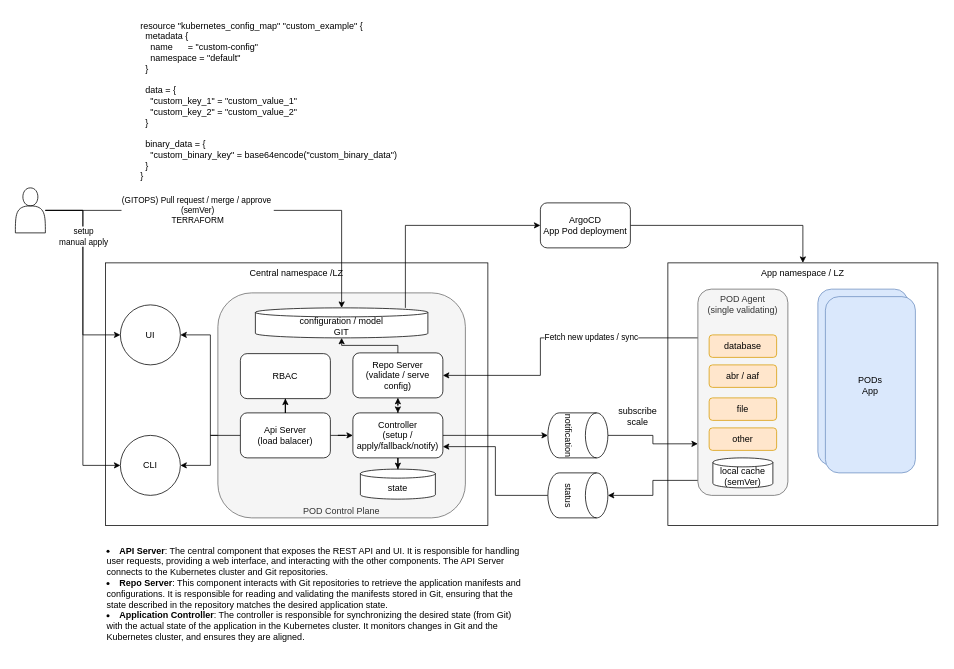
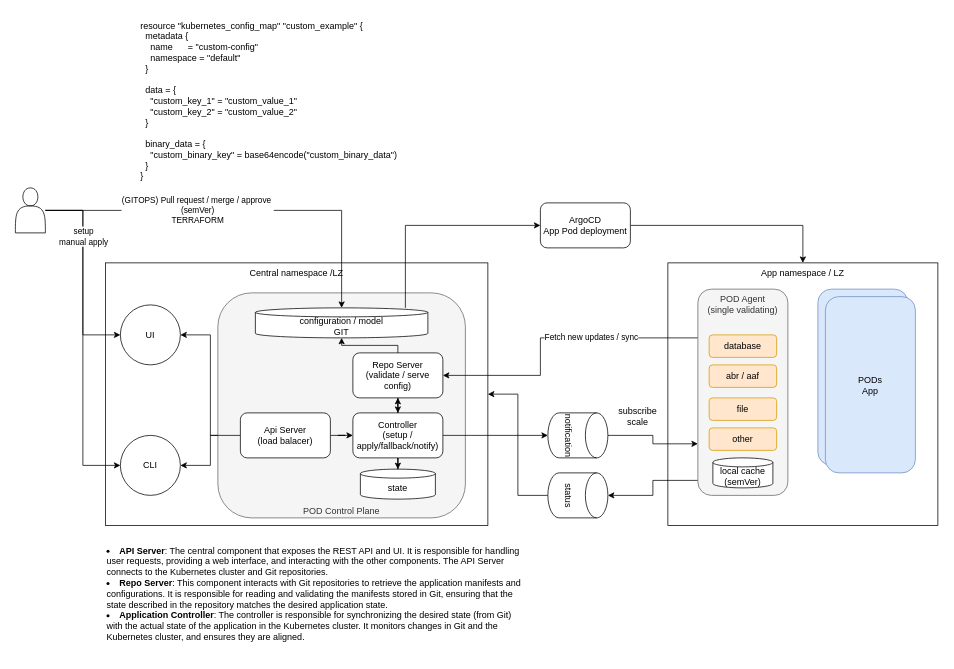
  <mxCell id="0" />
  <mxCell id="1" parent="0" />
  <mxCell id="2" value="App namespace / LZ" style="rounded=0;whiteSpace=wrap;html=1;verticalAlign=top;" vertex="1" parent="1"><mxGeometry x="890" y="350" width="360" height="350" as="geometry" /></mxCell>
  <mxCell id="3" value="Central namespace /LZ" style="rounded=0;whiteSpace=wrap;html=1;verticalAlign=top;" vertex="1" parent="1"><mxGeometry x="140" y="350" width="510" height="350" as="geometry" /></mxCell>
  <mxCell id="4" style="edgeStyle=orthogonalEdgeStyle;rounded=0;orthogonalLoop=1;jettySize=auto;html=1;entryX=1;entryY=0.5;entryDx=0;entryDy=0;exitX=0;exitY=0.5;exitDx=0;exitDy=0;" edge="1" parent="1" source="13" target="22"><mxGeometry relative="1" as="geometry" /></mxCell>
  <mxCell id="5" value="POD Control Plane" style="rounded=1;whiteSpace=wrap;html=1;fillColor=#f5f5f5;fontColor=#333333;strokeColor=#666666;verticalAlign=bottom;" vertex="1" parent="1"><mxGeometry x="290" y="390" width="330" height="300" as="geometry" /></mxCell>
  <mxCell id="6" style="edgeStyle=orthogonalEdgeStyle;rounded=0;orthogonalLoop=1;jettySize=auto;html=1;entryX=1;entryY=0.5;entryDx=0;entryDy=0;" edge="1" parent="1" source="9" target="31"><mxGeometry relative="1" as="geometry"><Array as="points"><mxPoint x="720" y="450" /><mxPoint x="720" y="500" /></Array></mxGeometry></mxCell>
  <mxCell id="7" value="Fetch new updates / sync" style="edgeLabel;html=1;align=center;verticalAlign=middle;resizable=0;points=[];" vertex="1" connectable="0" parent="6"><mxGeometry x="-0.267" y="-2" relative="1" as="geometry"><mxPoint as="offset" /></mxGeometry></mxCell>
  <mxCell id="8" style="edgeStyle=orthogonalEdgeStyle;rounded=0;orthogonalLoop=1;jettySize=auto;html=1;" edge="1" parent="1" source="9" target="43"><mxGeometry relative="1" as="geometry"><Array as="points"><mxPoint x="870" y="640" /><mxPoint x="870" y="660" /></Array></mxGeometry></mxCell>
  <mxCell id="9" value="POD Agent&lt;br&gt;(single validating)" style="rounded=1;whiteSpace=wrap;html=1;verticalAlign=top;fillColor=#f5f5f5;fontColor=#333333;strokeColor=#666666;" vertex="1" parent="1"><mxGeometry x="930" y="385" width="120" height="275" as="geometry" /></mxCell>
  <mxCell id="10" style="edgeStyle=orthogonalEdgeStyle;rounded=0;orthogonalLoop=1;jettySize=auto;html=1;" edge="1" parent="1" source="13" target="17"><mxGeometry relative="1" as="geometry" /></mxCell>
  <mxCell id="11" style="edgeStyle=orthogonalEdgeStyle;rounded=0;orthogonalLoop=1;jettySize=auto;html=1;" edge="1" parent="1" source="13" target="23"><mxGeometry relative="1" as="geometry" /></mxCell>
- <mxCell id="12" style="edgeStyle=orthogonalEdgeStyle;rounded=0;orthogonalLoop=1;jettySize=auto;html=1;" edge="1" parent="1" source="13" target="41"><mxGeometry relative="1" as="geometry" /></mxCell>
  <mxCell id="13" value="Api Server&lt;br&gt;(load balacer)" style="rounded=1;whiteSpace=wrap;html=1;" vertex="1" parent="1"><mxGeometry x="320" y="550" width="120" height="60" as="geometry" /></mxCell>
  <mxCell id="14" style="edgeStyle=orthogonalEdgeStyle;rounded=0;orthogonalLoop=1;jettySize=auto;html=1;entryX=0.5;entryY=1;entryDx=0;entryDy=0;entryPerimeter=0;" edge="1" parent="1" source="31" target="20"><mxGeometry relative="1" as="geometry"><Array as="points"><mxPoint x="530" y="460" /><mxPoint x="455" y="460" /></Array></mxGeometry></mxCell>
  <mxCell id="15" style="edgeStyle=orthogonalEdgeStyle;rounded=0;orthogonalLoop=1;jettySize=auto;html=1;" edge="1" parent="1" source="17" target="27"><mxGeometry relative="1" as="geometry" /></mxCell>
  <mxCell id="16" style="edgeStyle=orthogonalEdgeStyle;rounded=0;orthogonalLoop=1;jettySize=auto;html=1;entryX=0.5;entryY=0;entryDx=0;entryDy=0;entryPerimeter=0;" edge="1" parent="1" source="17" target="44"><mxGeometry relative="1" as="geometry" /></mxCell>
  <mxCell id="17" value="Controller&lt;br&gt;(setup / apply/fallback/notify)" style="rounded=1;whiteSpace=wrap;html=1;" vertex="1" parent="1"><mxGeometry x="470" y="550" width="120" height="60" as="geometry" /></mxCell>
  <mxCell id="18" value="PODs&lt;br&gt;App&lt;br&gt;" style="rounded=1;whiteSpace=wrap;html=1;fillColor=#dae8fc;strokeColor=#6c8ebf;" vertex="1" parent="1"><mxGeometry x="1090" y="385" width="120" height="235" as="geometry" /></mxCell>
  <mxCell id="19" style="edgeStyle=orthogonalEdgeStyle;rounded=0;orthogonalLoop=1;jettySize=auto;html=1;entryX=0;entryY=0.5;entryDx=0;entryDy=0;" edge="1" parent="1" source="20" target="46"><mxGeometry relative="1" as="geometry"><Array as="points"><mxPoint x="540" y="300" /></Array></mxGeometry></mxCell>
  <mxCell id="20" value="configuration / model&lt;br&gt;GIT" style="shape=cylinder3;whiteSpace=wrap;html=1;boundedLbl=1;backgroundOutline=1;size=6;" vertex="1" parent="1"><mxGeometry x="340" y="410" width="230" height="40" as="geometry" /></mxCell>
  <mxCell id="21" value="database" style="rounded=1;whiteSpace=wrap;html=1;fillColor=#ffe6cc;strokeColor=#d79b00;" vertex="1" parent="1"><mxGeometry x="945" y="446" width="90" height="30" as="geometry" /></mxCell>
  <mxCell id="22" value="UI" style="ellipse;whiteSpace=wrap;html=1;aspect=fixed;" vertex="1" parent="1"><mxGeometry x="160" y="406" width="80" height="80" as="geometry" /></mxCell>
  <mxCell id="23" value="CLI" style="ellipse;whiteSpace=wrap;html=1;aspect=fixed;" vertex="1" parent="1"><mxGeometry x="160" y="580" width="80" height="80" as="geometry" /></mxCell>
  <mxCell id="24" value="abr / aaf" style="rounded=1;whiteSpace=wrap;html=1;fillColor=#ffe6cc;strokeColor=#d79b00;" vertex="1" parent="1"><mxGeometry x="945" y="486" width="90" height="30" as="geometry" /></mxCell>
  <mxCell id="25" value="file" style="rounded=1;whiteSpace=wrap;html=1;fillColor=#ffe6cc;strokeColor=#d79b00;" vertex="1" parent="1"><mxGeometry x="945" y="530" width="90" height="30" as="geometry" /></mxCell>
  <mxCell id="26" style="edgeStyle=orthogonalEdgeStyle;rounded=0;orthogonalLoop=1;jettySize=auto;html=1;entryX=0;entryY=0.75;entryDx=0;entryDy=0;" edge="1" parent="1" source="27" target="9"><mxGeometry relative="1" as="geometry" /></mxCell>
  <mxCell id="27" value="notification" style="shape=cylinder3;whiteSpace=wrap;html=1;boundedLbl=1;backgroundOutline=1;size=15;rotation=90;" vertex="1" parent="1"><mxGeometry x="740" y="540" width="60" height="80" as="geometry" /></mxCell>
  <mxCell id="28" value="subscribe&lt;br&gt;scale" style="text;html=1;strokeColor=none;fillColor=none;align=center;verticalAlign=middle;whiteSpace=wrap;rounded=0;" vertex="1" parent="1"><mxGeometry x="820" y="540" width="60" height="30" as="geometry" /></mxCell>
  <mxCell id="29" value="&lt;meta charset=&quot;utf-8&quot;&gt;&lt;li data-end=&quot;644&quot; data-start=&quot;383&quot;&gt;&lt;strong data-end=&quot;399&quot; data-start=&quot;385&quot;&gt;API Server&lt;/strong&gt;: The central component that exposes the REST API and UI. It is responsible for handling user requests, providing a web interface, and interacting with the other components. The API Server connects to the Kubernetes cluster and Git repositories.&lt;/li&gt;&lt;li data-end=&quot;936&quot; data-start=&quot;648&quot;&gt;&lt;strong data-end=&quot;665&quot; data-start=&quot;650&quot;&gt;Repo Server&lt;/strong&gt;: This component interacts with Git repositories to retrieve the application manifests and configurations. It is responsible for reading and validating the manifests stored in Git, ensuring that the state described in the repository matches the desired application state.&lt;/li&gt;&lt;li data-end=&quot;1199&quot; data-start=&quot;940&quot;&gt;&lt;strong data-end=&quot;968&quot; data-start=&quot;942&quot;&gt;Application Controller&lt;/strong&gt;: The controller is responsible for synchronizing the desired state (from Git) with the actual state of the application in the Kubernetes cluster. It monitors changes in Git and the Kubernetes cluster, and ensures they are aligned.&lt;/li&gt;" style="text;whiteSpace=wrap;html=1;" vertex="1" parent="1"><mxGeometry x="140" y="720" width="560" height="150" as="geometry" /></mxCell>
- <mxCell id="30" style="edgeStyle=orthogonalEdgeStyle;rounded=0;orthogonalLoop=1;jettySize=auto;html=1;startArrow=classic;startFill=1;dashed=1;" edge="1" parent="1" source="31" target="17"><mxGeometry relative="1" as="geometry" /></mxCell>
+ <mxCell id="30" style="edgeStyle=orthogonalEdgeStyle;rounded=0;orthogonalLoop=1;jettySize=auto;html=1;startArrow=classic;startFill=1;" edge="1" parent="1" source="31" target="17"><mxGeometry relative="1" as="geometry" /></mxCell>
  <mxCell id="31" value="Repo Server&lt;br&gt;(validate / serve config)" style="rounded=1;whiteSpace=wrap;html=1;" vertex="1" parent="1"><mxGeometry x="470" y="470" width="120" height="60" as="geometry" /></mxCell>
  <mxCell id="32" style="edgeStyle=orthogonalEdgeStyle;rounded=0;orthogonalLoop=1;jettySize=auto;html=1;entryX=0.5;entryY=0;entryDx=0;entryDy=0;entryPerimeter=0;" edge="1" parent="1" source="37" target="20"><mxGeometry relative="1" as="geometry" /></mxCell>
  <mxCell id="33" value="(GITOPS) Pull request / merge / approve&amp;nbsp;&lt;br&gt;(semVer)&lt;br&gt;TERRAFORM" style="edgeLabel;html=1;align=center;verticalAlign=middle;resizable=0;points=[];" vertex="1" connectable="0" parent="32"><mxGeometry x="-0.231" y="2" relative="1" as="geometry"><mxPoint y="1" as="offset" /></mxGeometry></mxCell>
  <mxCell id="34" style="edgeStyle=orthogonalEdgeStyle;rounded=0;orthogonalLoop=1;jettySize=auto;html=1;entryX=0;entryY=0.5;entryDx=0;entryDy=0;" edge="1" parent="1" source="37" target="22"><mxGeometry relative="1" as="geometry" /></mxCell>
  <mxCell id="35" style="edgeStyle=orthogonalEdgeStyle;rounded=0;orthogonalLoop=1;jettySize=auto;html=1;entryX=0;entryY=0.5;entryDx=0;entryDy=0;" edge="1" parent="1" source="37" target="23"><mxGeometry relative="1" as="geometry" /></mxCell>
  <mxCell id="36" value="setup&lt;br&gt;manual apply" style="edgeLabel;html=1;align=center;verticalAlign=middle;resizable=0;points=[];" vertex="1" connectable="0" parent="35"><mxGeometry x="-0.616" relative="1" as="geometry"><mxPoint as="offset" /></mxGeometry></mxCell>
  <mxCell id="37" value="" style="shape=actor;whiteSpace=wrap;html=1;" vertex="1" parent="1"><mxGeometry x="20" y="250" width="40" height="60" as="geometry" /></mxCell>
  <mxCell id="38" value="other" style="rounded=1;whiteSpace=wrap;html=1;fillColor=#ffe6cc;strokeColor=#d79b00;" vertex="1" parent="1"><mxGeometry x="945" y="570" width="90" height="30" as="geometry" /></mxCell>
  <mxCell id="39" value="local cache&lt;br&gt;(semVer)" style="shape=cylinder3;whiteSpace=wrap;html=1;boundedLbl=1;backgroundOutline=1;size=6;" vertex="1" parent="1"><mxGeometry x="950" y="610" width="80" height="40" as="geometry" /></mxCell>
  <mxCell id="40" value="&lt;div&gt;resource &quot;kubernetes_config_map&quot; &quot;custom_example&quot; {&lt;/div&gt;&lt;div&gt;&amp;nbsp; metadata {&lt;/div&gt;&lt;div&gt;&amp;nbsp; &amp;nbsp; name&amp;nbsp; &amp;nbsp; &amp;nbsp; = &quot;custom-config&quot;&lt;/div&gt;&lt;div&gt;&amp;nbsp; &amp;nbsp; namespace = &quot;default&quot;&lt;/div&gt;&lt;div&gt;&amp;nbsp; }&lt;/div&gt;&lt;div&gt;&lt;br&gt;&lt;/div&gt;&lt;div&gt;&amp;nbsp; data = {&lt;/div&gt;&lt;div&gt;&amp;nbsp; &amp;nbsp; &quot;custom_key_1&quot; = &quot;custom_value_1&quot;&lt;/div&gt;&lt;div&gt;&amp;nbsp; &amp;nbsp; &quot;custom_key_2&quot; = &quot;custom_value_2&quot;&lt;/div&gt;&lt;div&gt;&amp;nbsp; }&lt;/div&gt;&lt;div&gt;&lt;br&gt;&lt;/div&gt;&lt;div&gt;&amp;nbsp; binary_data = {&lt;/div&gt;&lt;div&gt;&amp;nbsp; &amp;nbsp; &quot;custom_binary_key&quot; = base64encode(&quot;custom_binary_data&quot;)&lt;/div&gt;&lt;div&gt;&amp;nbsp; }&lt;/div&gt;&lt;div&gt;}&lt;/div&gt;&lt;div&gt;&lt;br&gt;&lt;/div&gt;" style="text;whiteSpace=wrap;html=1;" vertex="1" parent="1"><mxGeometry x="185" y="20" width="390" height="230" as="geometry" /></mxCell>
- <mxCell id="41" value="RBAC" style="rounded=1;whiteSpace=wrap;html=1;" vertex="1" parent="1"><mxGeometry x="320" y="471" width="120" height="60" as="geometry" /></mxCell>
- <mxCell id="42" style="edgeStyle=orthogonalEdgeStyle;rounded=0;orthogonalLoop=1;jettySize=auto;html=1;entryX=1;entryY=0.75;entryDx=0;entryDy=0;" edge="1" parent="1" source="43" target="17"><mxGeometry relative="1" as="geometry" /></mxCell>
+ <mxCell id="42" style="edgeStyle=orthogonalEdgeStyle;rounded=0;orthogonalLoop=1;jettySize=auto;html=1;" edge="1" parent="1" source="43" target="3"><mxGeometry relative="1" as="geometry" /></mxCell>
  <mxCell id="43" value="status" style="shape=cylinder3;whiteSpace=wrap;html=1;boundedLbl=1;backgroundOutline=1;size=15;rotation=90;" vertex="1" parent="1"><mxGeometry x="740" y="620" width="60" height="80" as="geometry" /></mxCell>
  <mxCell id="44" value="state" style="shape=cylinder3;whiteSpace=wrap;html=1;boundedLbl=1;backgroundOutline=1;size=6;" vertex="1" parent="1"><mxGeometry x="480" y="625" width="100" height="40" as="geometry" /></mxCell>
  <mxCell id="45" style="edgeStyle=orthogonalEdgeStyle;rounded=0;orthogonalLoop=1;jettySize=auto;html=1;" edge="1" parent="1" source="46" target="2"><mxGeometry relative="1" as="geometry" /></mxCell>
  <mxCell id="46" value="ArgoCD&lt;br&gt;App Pod deployment" style="rounded=1;whiteSpace=wrap;html=1;" vertex="1" parent="1"><mxGeometry x="720" y="270" width="120" height="60" as="geometry" /></mxCell>
  <mxCell id="47" value="PODs&lt;br&gt;App&lt;br&gt;" style="rounded=1;whiteSpace=wrap;html=1;fillColor=#dae8fc;strokeColor=#6c8ebf;" vertex="1" parent="1"><mxGeometry x="1100" y="395" width="120" height="235" as="geometry" /></mxCell>
